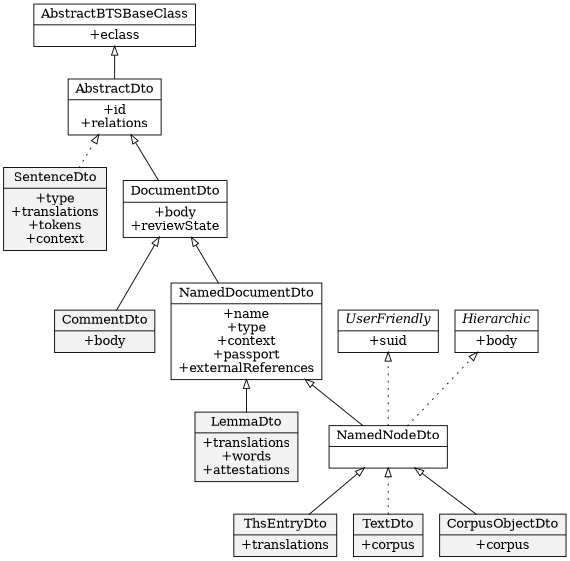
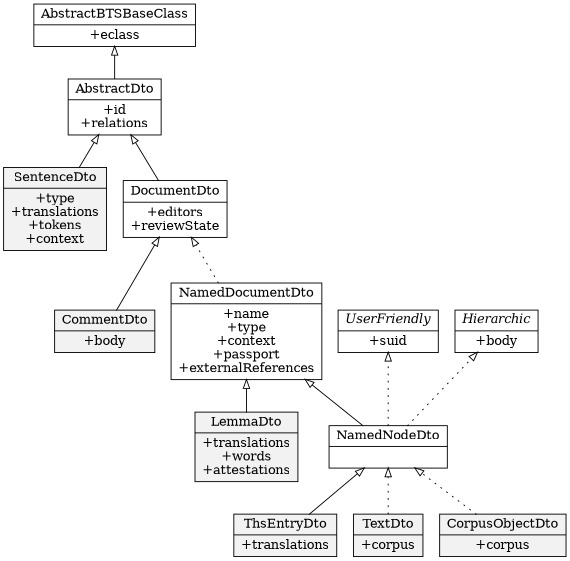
  digraph {
    rankdir=BT
    node [shape=record]
    edge [arrowhead=empty]
    n1 [label=<{<i>UserFriendly</i>|+suid}>]
    n2 [label=<{<i>Hierarchic</i>|+body}>]
    n3 [label="{AbstractBTSBaseClass|+eclass}"]
    n4 [label="{AbstractDto|+id\n+relations}"]
-   n5 [label="{DocumentDto|+body\n+reviewState}"]
+   n5 [label="{DocumentDto|+editors\n+reviewState}"]
    n6 [fillcolor=gray95 label="{SentenceDto|+type\n+translations\n+tokens\n+context}" style=filled]
    n7 [label="{NamedDocumentDto|+name\n+type\n+context\n+passport\n+externalReferences}"]
    n8 [label="{NamedNodeDto|}"]
    n9 [fillcolor=gray95 label="{ThsEntryDto|+translations}" style=filled]
    n10 [fillcolor=gray95 label="{TextDto|+corpus}" style=filled]
    n11 [fillcolor=gray95 label="{CorpusObjectDto|+corpus}" style=filled]
    n12 [fillcolor=gray95 label="{LemmaDto|+translations\n+words\n+attestations}" style=filled]
    n13 [fillcolor=gray95 label="{CommentDto|+body}" style=filled]
    n4 -> n3
    n5 -> n4
-   n6 -> n4 [style=dotted]
-   n7 -> n5
+   n6 -> n4
+   n7 -> n5 [style=dotted]
    n8 -> n1 [style=dotted]
    n8 -> n2 [style=dotted]
    n8 -> n7
    n9 -> n8
    n10 -> n8 [style=dotted]
-   n11 -> n8
+   n11 -> n8 [style=dotted]
    n12 -> n7
    n13 -> n5
  }
